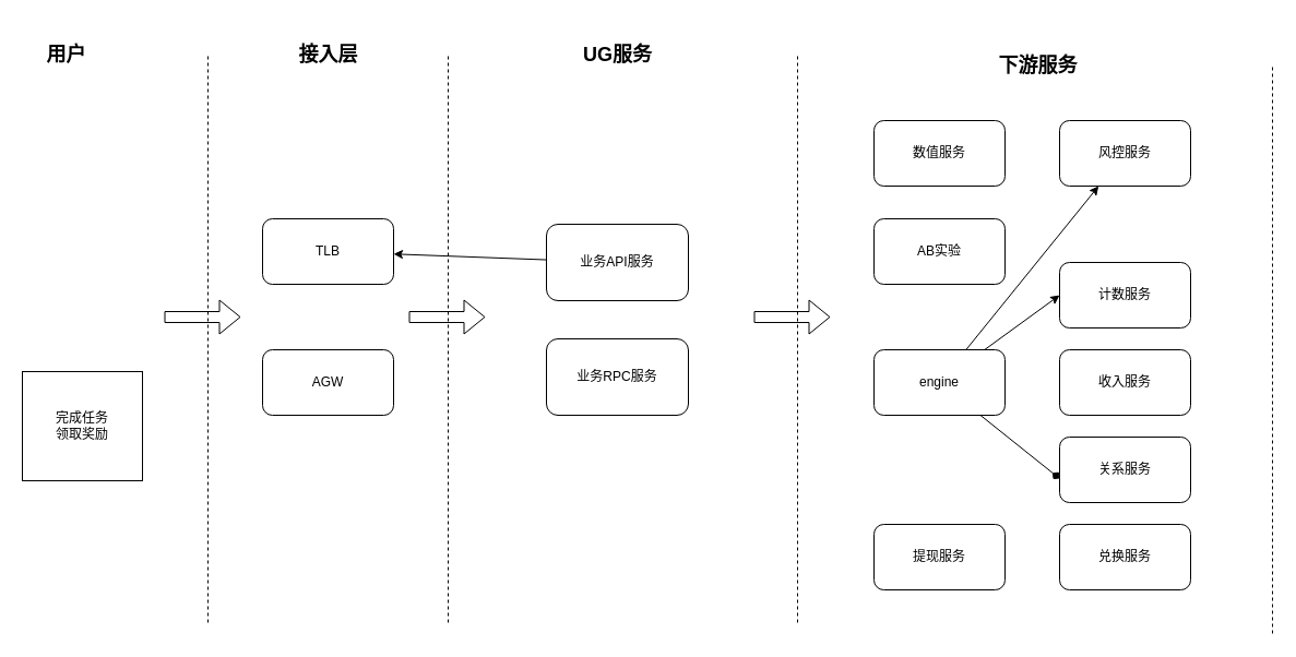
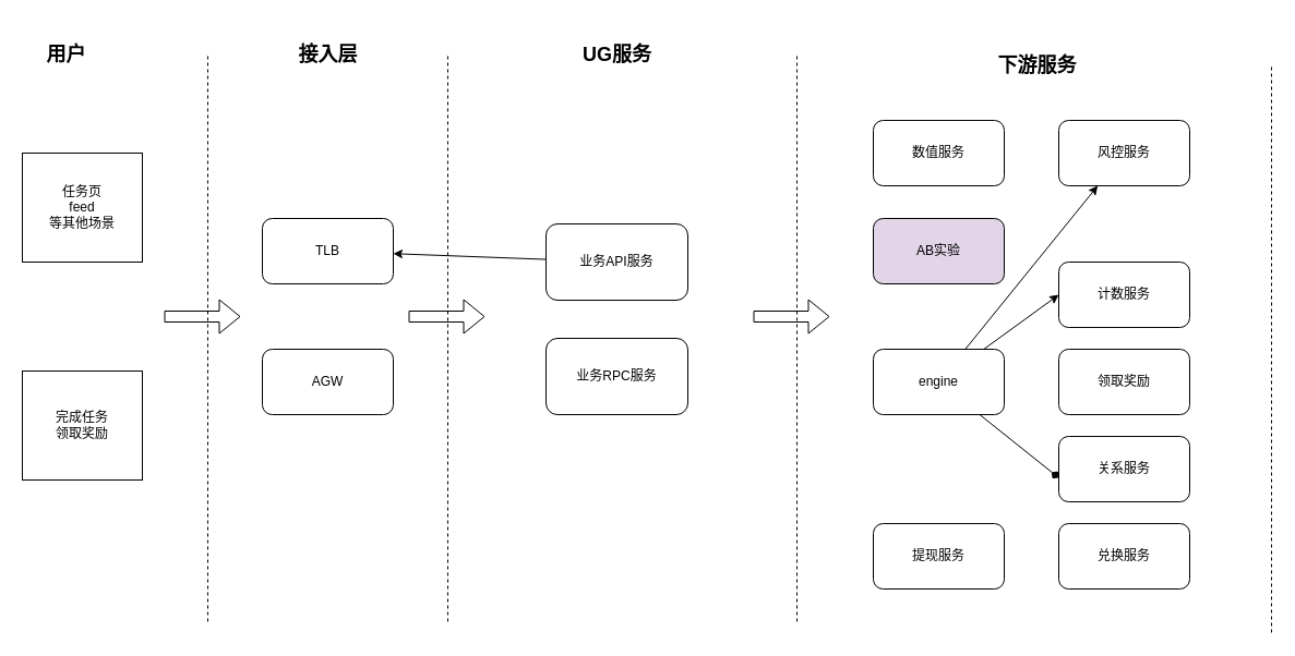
  <mxCell id="0" />
  <mxCell id="1" parent="0" />
+ <mxCell id="2" value="任务页&lt;br&gt;feed&lt;br&gt;等其他场景" style="rounded=0;whiteSpace=wrap;html=1;" vertex="1" parent="1"><mxGeometry x="20" y="140" width="110" height="100" as="geometry" /></mxCell>
  <mxCell id="3" value="完成任务&lt;br&gt;领取奖励" style="rounded=0;whiteSpace=wrap;html=1;" vertex="1" parent="1"><mxGeometry x="20" y="340" width="110" height="100" as="geometry" /></mxCell>
  <mxCell id="4" value="TLB" style="rounded=1;whiteSpace=wrap;html=1;" vertex="1" parent="1"><mxGeometry x="240" y="200" width="120" height="60" as="geometry" /></mxCell>
  <mxCell id="5" value="AGW" style="rounded=1;whiteSpace=wrap;html=1;" vertex="1" parent="1"><mxGeometry x="240" y="320" width="120" height="60" as="geometry" /></mxCell>
  <mxCell id="6" value="" style="edgeStyle=none;rounded=0;orthogonalLoop=1;jettySize=auto;html=1;" edge="1" parent="1" source="7" target="4"><mxGeometry relative="1" as="geometry" /></mxCell>
  <mxCell id="7" value="业务API服务" style="rounded=1;whiteSpace=wrap;html=1;" vertex="1" parent="1"><mxGeometry x="500" y="205" width="130" height="70" as="geometry" /></mxCell>
  <mxCell id="8" value="业务RPC服务" style="rounded=1;whiteSpace=wrap;html=1;" vertex="1" parent="1"><mxGeometry x="500" y="310" width="130" height="70" as="geometry" /></mxCell>
  <mxCell id="9" value="计数服务" style="rounded=1;whiteSpace=wrap;html=1;" vertex="1" parent="1"><mxGeometry x="970" y="240" width="120" height="60" as="geometry" /></mxCell>
- <mxCell id="10" value="收入服务" style="rounded=1;whiteSpace=wrap;html=1;" vertex="1" parent="1"><mxGeometry x="970" y="320" width="120" height="60" as="geometry" /></mxCell>
+ <mxCell id="10" value="领取奖励" style="rounded=1;whiteSpace=wrap;html=1;" vertex="1" parent="1"><mxGeometry x="970" y="320" width="120" height="60" as="geometry" /></mxCell>
  <mxCell id="11" value="关系服务" style="rounded=1;whiteSpace=wrap;html=1;" vertex="1" parent="1"><mxGeometry x="970" y="400" width="120" height="60" as="geometry" /></mxCell>
  <mxCell id="12" value="数值服务" style="rounded=1;whiteSpace=wrap;html=1;" vertex="1" parent="1"><mxGeometry x="800" y="110" width="120" height="60" as="geometry" /></mxCell>
  <mxCell id="13" value="风控服务" style="rounded=1;whiteSpace=wrap;html=1;" vertex="1" parent="1"><mxGeometry x="970" y="110" width="120" height="60" as="geometry" /></mxCell>
  <mxCell id="14" style="edgeStyle=none;rounded=0;orthogonalLoop=1;jettySize=auto;html=1;entryX=0;entryY=0.5;entryDx=0;entryDy=0;" edge="1" parent="1" source="17" target="9"><mxGeometry relative="1" as="geometry" /></mxCell>
  <mxCell id="15" style="edgeStyle=none;rounded=0;orthogonalLoop=1;jettySize=auto;html=1;" edge="1" parent="1" source="17" target="13"><mxGeometry relative="1" as="geometry" /></mxCell>
  <mxCell id="16" style="edgeStyle=none;rounded=0;orthogonalLoop=1;jettySize=auto;html=1;entryX=0;entryY=0.633;entryDx=0;entryDy=0;entryPerimeter=0;endArrow=diamond;" edge="1" parent="1" source="17" target="11"><mxGeometry relative="1" as="geometry" /></mxCell>
  <mxCell id="17" value="engine" style="rounded=1;whiteSpace=wrap;html=1;" vertex="1" parent="1"><mxGeometry x="800" y="320" width="120" height="60" as="geometry" /></mxCell>
  <mxCell id="18" value="" style="endArrow=none;dashed=1;html=1;rounded=0;" edge="1" parent="1"><mxGeometry width="50" height="50" relative="1" as="geometry"><mxPoint x="190" y="570" as="sourcePoint" /><mxPoint x="190" y="50" as="targetPoint" /></mxGeometry></mxCell>
  <mxCell id="19" value="" style="endArrow=none;dashed=1;html=1;rounded=0;" edge="1" parent="1"><mxGeometry width="50" height="50" relative="1" as="geometry"><mxPoint x="410" y="570" as="sourcePoint" /><mxPoint x="410" y="50" as="targetPoint" /></mxGeometry></mxCell>
  <mxCell id="20" value="" style="endArrow=none;dashed=1;html=1;rounded=0;" edge="1" parent="1"><mxGeometry width="50" height="50" relative="1" as="geometry"><mxPoint x="730" y="570" as="sourcePoint" /><mxPoint x="730" y="50" as="targetPoint" /></mxGeometry></mxCell>
  <mxCell id="21" value="" style="endArrow=none;dashed=1;html=1;rounded=0;" edge="1" parent="1"><mxGeometry width="50" height="50" relative="1" as="geometry"><mxPoint x="1165" y="580" as="sourcePoint" /><mxPoint x="1165" y="60" as="targetPoint" /></mxGeometry></mxCell>
  <mxCell id="22" value="" style="shape=flexArrow;endArrow=classic;html=1;rounded=0;" edge="1" parent="1"><mxGeometry width="50" height="50" relative="1" as="geometry"><mxPoint x="150" y="290" as="sourcePoint" /><mxPoint x="220" y="290" as="targetPoint" /></mxGeometry></mxCell>
  <mxCell id="23" value="&lt;h2&gt;&lt;b&gt;用户&lt;/b&gt;&lt;/h2&gt;" style="text;html=1;align=center;verticalAlign=middle;resizable=0;points=[];autosize=1;strokeColor=none;fillColor=none;" vertex="1" parent="1"><mxGeometry x="30" y="20" width="60" height="60" as="geometry" /></mxCell>
  <mxCell id="24" value="&lt;h2&gt;&lt;b&gt;接入层&lt;/b&gt;&lt;/h2&gt;" style="text;html=1;align=center;verticalAlign=middle;resizable=0;points=[];autosize=1;strokeColor=none;fillColor=none;" vertex="1" parent="1"><mxGeometry x="260" y="20" width="80" height="60" as="geometry" /></mxCell>
  <mxCell id="25" value="&lt;h2&gt;UG服务&lt;/h2&gt;" style="text;html=1;align=center;verticalAlign=middle;resizable=0;points=[];autosize=1;strokeColor=none;fillColor=none;" vertex="1" parent="1"><mxGeometry x="520" y="20" width="90" height="60" as="geometry" /></mxCell>
  <mxCell id="26" value="&lt;h2&gt;下游服务&lt;/h2&gt;" style="text;html=1;align=center;verticalAlign=middle;resizable=0;points=[];autosize=1;strokeColor=none;fillColor=none;" vertex="1" parent="1"><mxGeometry x="900" width="100" height="60" as="geometry" y="30" /></mxCell>
  <mxCell id="27" value="" style="shape=flexArrow;endArrow=classic;html=1;rounded=0;" edge="1" parent="1"><mxGeometry width="50" height="50" relative="1" as="geometry"><mxPoint x="374" y="290" as="sourcePoint" /><mxPoint x="444" y="290" as="targetPoint" /></mxGeometry></mxCell>
  <mxCell id="28" value="" style="shape=flexArrow;endArrow=classic;html=1;rounded=0;" edge="1" parent="1"><mxGeometry width="50" height="50" relative="1" as="geometry"><mxPoint x="690" y="290" as="sourcePoint" /><mxPoint x="760" y="290" as="targetPoint" /></mxGeometry></mxCell>
  <mxCell id="29" value="提现服务" style="rounded=1;whiteSpace=wrap;html=1;" vertex="1" parent="1"><mxGeometry x="800" y="480" width="120" height="60" as="geometry" /></mxCell>
- <mxCell id="30" value="AB实验" style="rounded=1;whiteSpace=wrap;html=1;" vertex="1" parent="1"><mxGeometry x="800" y="200" width="120" height="60" as="geometry" /></mxCell>
+ <mxCell id="30" value="AB实验" style="rounded=1;whiteSpace=wrap;html=1;fillColor=#e1d5e7;" vertex="1" parent="1"><mxGeometry x="800" y="200" width="120" height="60" as="geometry" /></mxCell>
  <mxCell id="31" value="兑换服务" style="rounded=1;whiteSpace=wrap;html=1;" vertex="1" parent="1"><mxGeometry x="970" y="480" width="120" height="60" as="geometry" /></mxCell>
